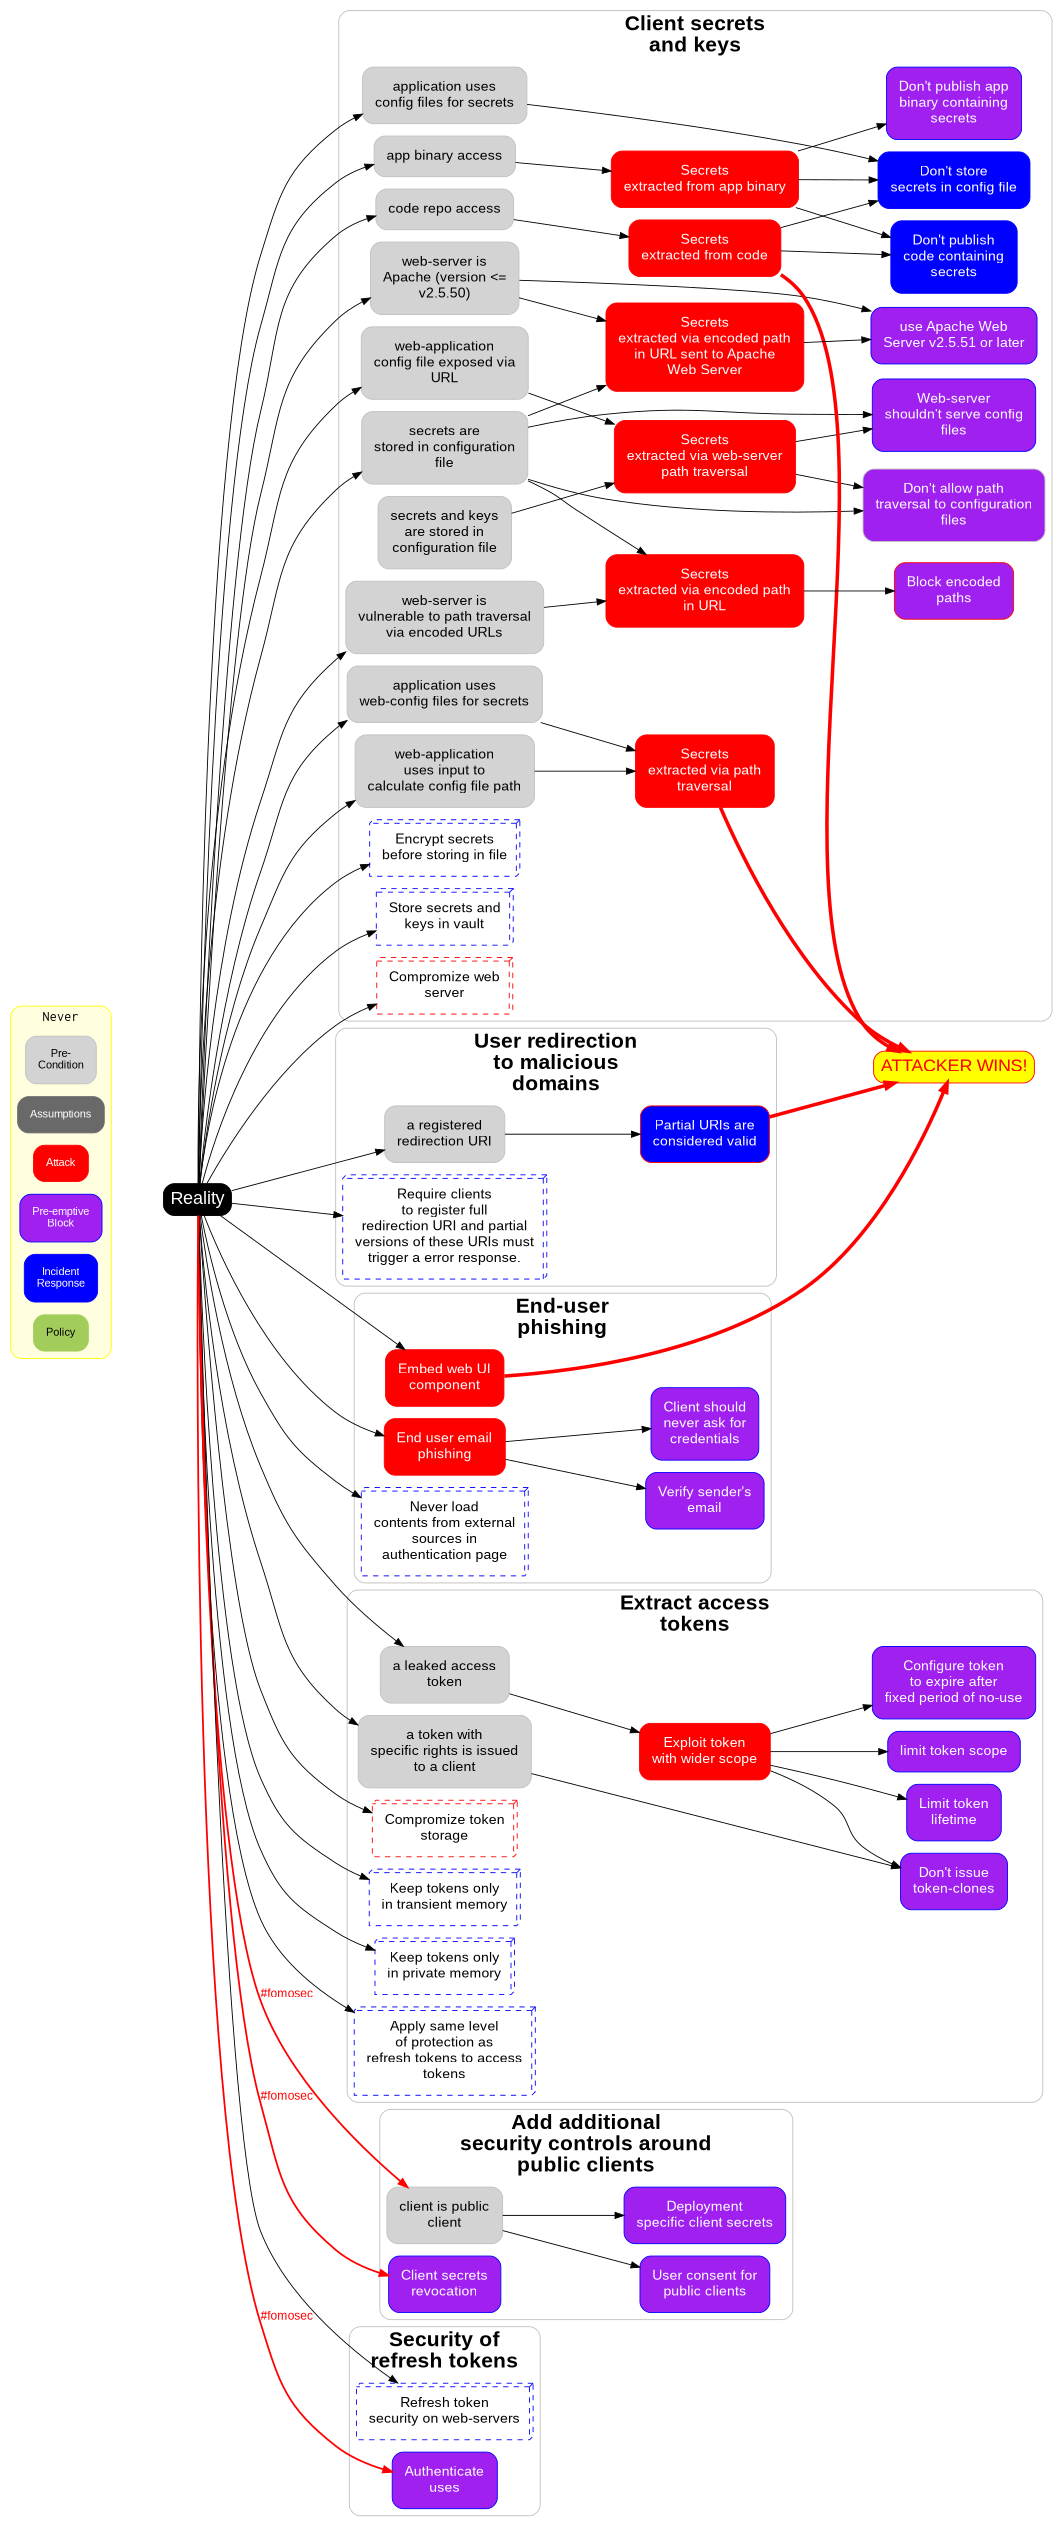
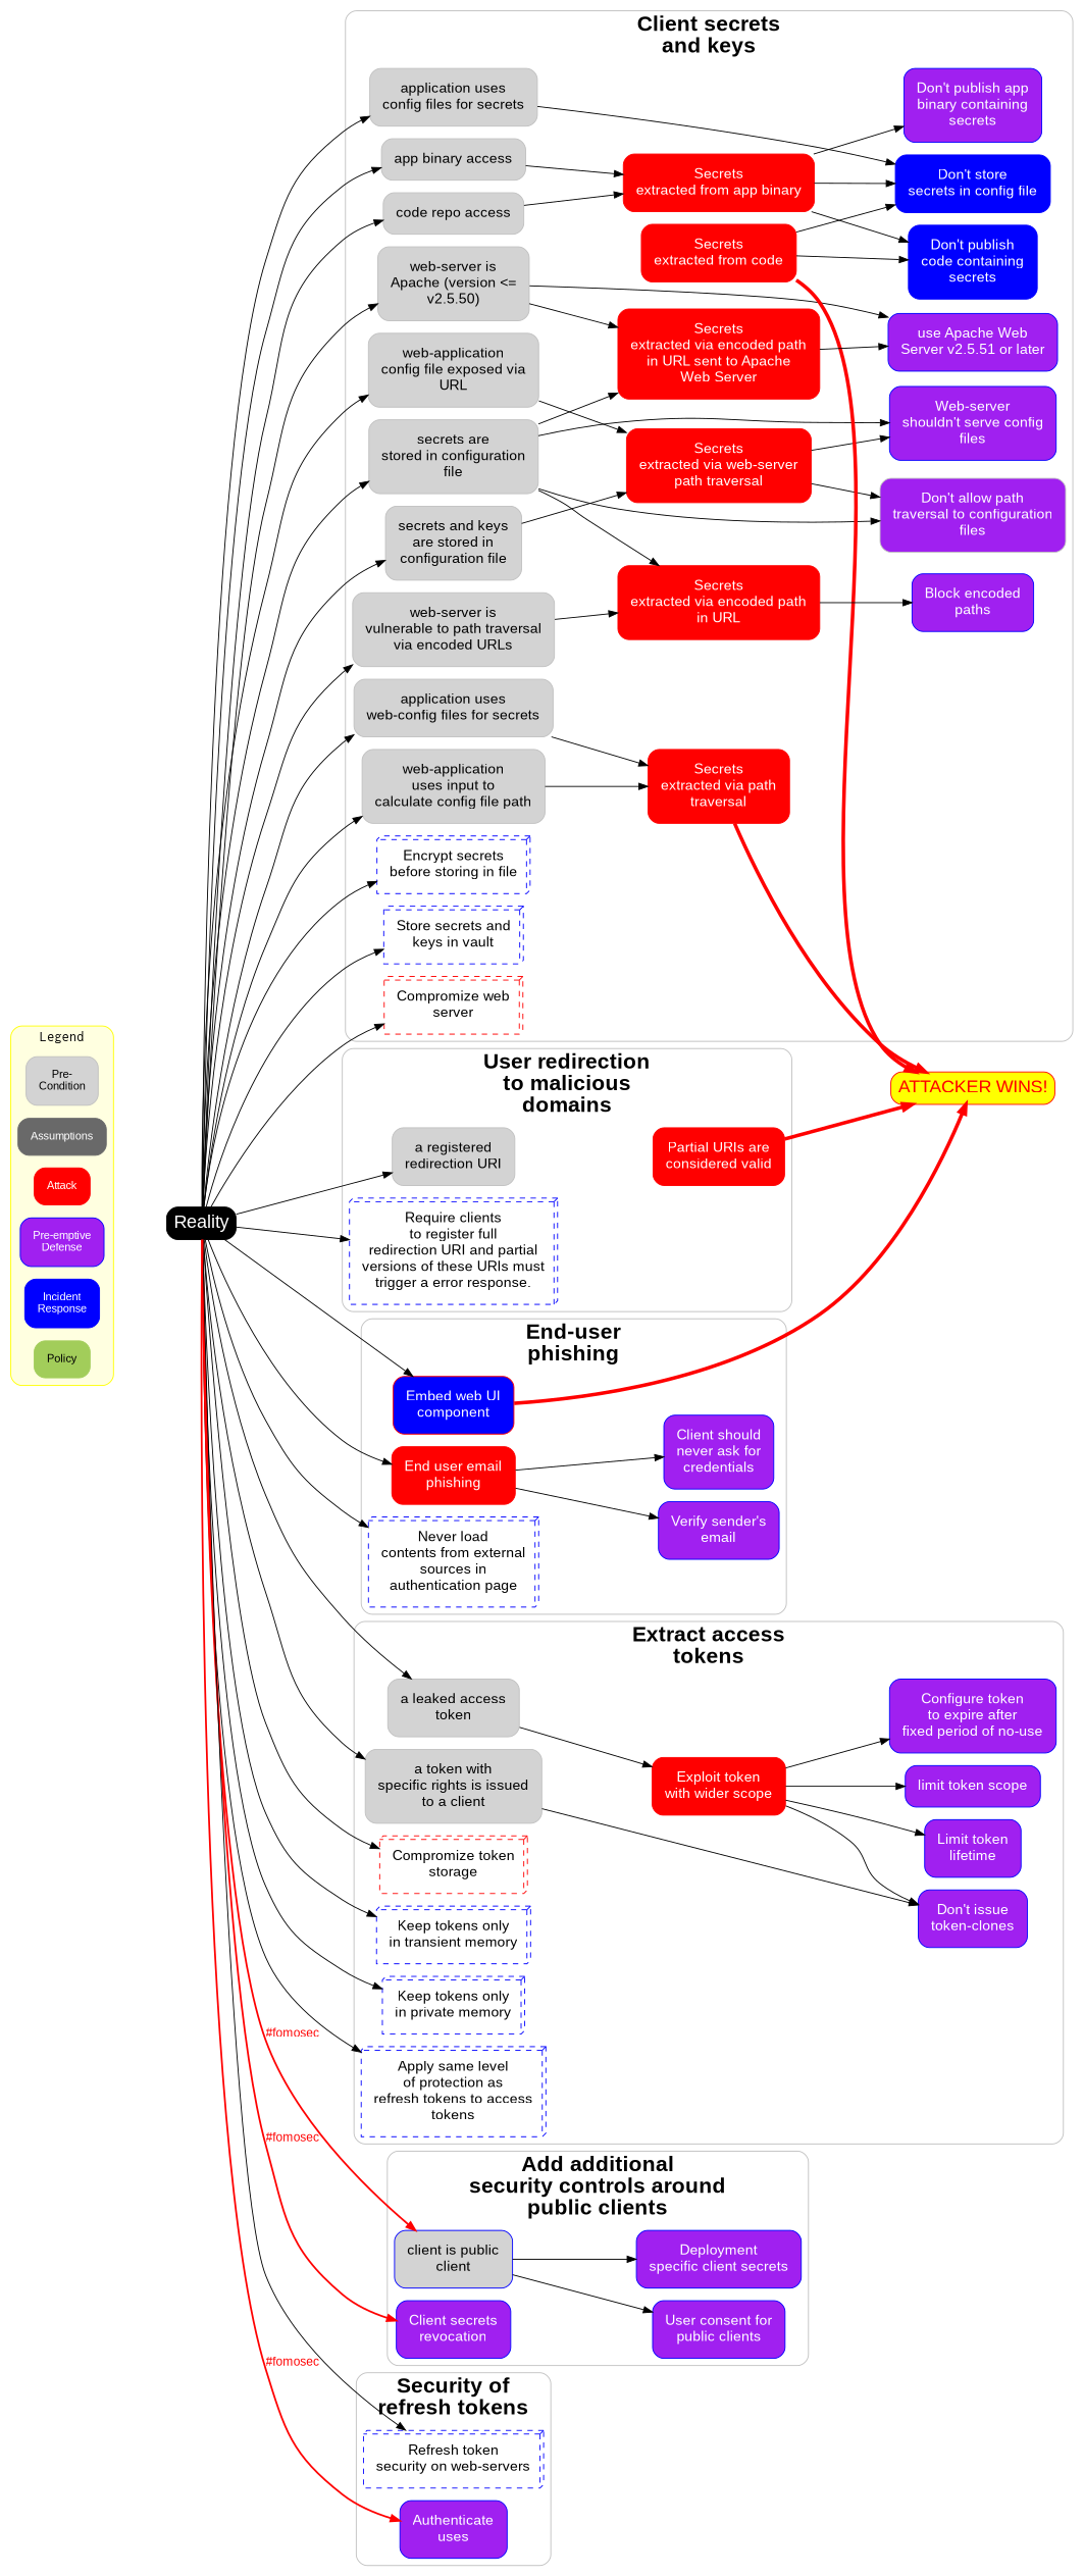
  digraph {
    compound=true
    nodesep=0.2
    rankdir=LR
    ranksep=0.9
    splines=true
    style="filled, rounded"
    node [color=blue fillcolor=purple fontcolor=white fontname=Arial fontsize=16 margin=0.2 shape=box style="filled, rounded"]
    n1 [color=gray fillcolor=lightgray fontcolor=black label="web-application\nuses input to\ncalculate config file path"]
    n2 [color=gray fillcolor=lightgray fontcolor=black label="application uses\nweb-config files for secrets"]
    n3 [color=gray fillcolor=lightgray fontcolor=black label="code repo access"]
    n4 [color=gray fillcolor=lightgray fontcolor=black label="web-application\nconfig file exposed via\nURL"]
    n5 [color=gray fillcolor=lightgray fontcolor=black label="secrets and keys\nare stored in\nconfiguration file"]
    n6 [color=gray fillcolor=lightgray fontcolor=black label="app binary access"]
    n7 [color=gray fillcolor=lightgray fontcolor=black label="web-server is\nApache (version <=\nv2.5.50)"]
    n8 [color=gray fillcolor=lightgray fontcolor=black label="application uses\nconfig files for secrets"]
    n9 [color=gray fillcolor=lightgray fontcolor=black label="web-server is\nvulnerable to path traversal\nvia encoded URLs"]
    n10 [color=gray fillcolor=lightgray fontcolor=black label="secrets are\nstored in configuration\nfile"]
    n11 [label="Don't publish app\nbinary containing\nsecrets"]
    n12 [fillcolor=blue label="Don't publish\ncode containing\nsecrets"]
    n13 [color=red fillcolor=red label="Secrets\nextracted via path\ntraversal"]
    n14 [color=red fillcolor=red label="Secrets\nextracted from app binary"]
    n15 [label="use Apache Web\nServer v2.5.51 or later"]
    n16 [fillcolor=blue label="Don't store\nsecrets in config file"]
    n17 [color=red fillcolor=red label="Secrets\nextracted via web-server\npath traversal"]
    n18 [color=red fillcolor=red label="Secrets\nextracted from code"]
-   n19 [color=red label="Block encoded\npaths"]
+   n19 [label="Block encoded\npaths"]
    n20 [fillcolor=transparent fontcolor=black label="Encrypt secrets\nbefore storing in file" shape=box3d style="filled, dashed"]
    n21 [color=gray label="Don't allow path\ntraversal to configuration\nfiles"]
    n22 [label="Web-server\nshouldn't serve config\nfiles"]
    n23 [fillcolor=transparent fontcolor=black label="Store secrets and\nkeys in vault" shape=box3d style="filled, dashed"]
    n24 [color=red fillcolor=red label="Secrets\nextracted via encoded path\nin URL"]
    n25 [color=red fillcolor=transparent fontcolor=black label="Compromize web\nserver" shape=box3d style="filled, dashed"]
    n26 [color=red fillcolor=red label="Secrets\nextracted via encoded path\nin URL sent to Apache\nWeb Server"]
    n27 [color=gray fillcolor=lightgray fontcolor=black label="a leaked access\ntoken"]
    n28 [color=gray fillcolor=lightgray fontcolor=black label="a token with\nspecific rights is issued\nto a client"]
    n29 [label="Don't issue\ntoken-clones"]
    n30 [color=red fillcolor=red label="Exploit token\nwith wider scope"]
    n31 [color=red fillcolor=transparent fontcolor=black label="Compromize token\nstorage" shape=box3d style="filled, dashed"]
    n32 [label="Configure token\nto expire after\nfixed period of no-use"]
    n33 [label="Limit token\nlifetime"]
    n34 [label="limit token scope"]
    n35 [fillcolor=transparent fontcolor=black label="Keep tokens only\nin transient memory" shape=box3d style="filled, dashed"]
    n36 [fillcolor=transparent fontcolor=black label="Keep tokens only\nin private memory" shape=box3d style="filled, dashed"]
    n37 [fillcolor=transparent fontcolor=black label="Apply same level\nof protection as\nrefresh tokens to access\ntokens" shape=box3d style="filled, dashed"]
    n38 [color=gray fillcolor=lightgray fontcolor=black label="a registered\nredirection URI"]
-   n39 [color=red fillcolor=blue label="Partial URIs are\nconsidered valid"]
+   n39 [color=red fillcolor=red label="Partial URIs are\nconsidered valid"]
    n40 [fillcolor=transparent fontcolor=black label="Require clients\nto register full\nredirection URI and partial\nversions of these URIs must\ntrigger a error response." shape=box3d style="filled, dashed"]
    n41 [label="Verify sender's\nemail"]
-   n42 [color=red fillcolor=red label="Embed web UI\ncomponent"]
+   n42 [color=red fillcolor=blue label="Embed web UI\ncomponent"]
    n43 [color=red fillcolor=red label="End user email\nphishing"]
    n44 [fillcolor=transparent fontcolor=black label="Never load\ncontents from external\nsources in\nauthentication page" shape=box3d style="filled, dashed"]
    n45 [label="Client should\nnever ask for\ncredentials"]
-   n46 [color=gray fillcolor=lightgray fontcolor=black label="client is public\nclient"]
+   n46 [fillcolor=lightgray fontcolor=black label="client is public\nclient"]
    n47 [label="User consent for\npublic clients"]
    n48 [label="Deployment\nspecific client secrets"]
    n49 [label="Client secrets\nrevocation"]
    n50 [fillcolor=transparent fontcolor=black label="Refresh token\nsecurity on web-servers" shape=box3d style="filled, dashed"]
    n51 [label="Authenticate\nuses"]
    n52 [color=gray fillcolor=lightgray fontcolor=black fontsize=12 label="Pre-\nCondition"]
    n53 [color=dimgray fillcolor=dimgray fontsize=12 label=Assumptions]
    n54 [color=red fillcolor=red fontsize=12 label=Attack]
-   n55 [fontsize=12 label="Pre-emptive\nBlock"]
+   n55 [fontsize=12 label="Pre-emptive\nDefense"]
    n56 [fillcolor=blue fontsize=12 label="Incident\nResponse"]
    n57 [color=darkolivegreen3 fillcolor=darkolivegreen3 fontcolor=black fontsize=12 label=Policy]
    n58 [color=red fillcolor=yellow fontcolor=red fontsize=20 label="ATTACKER WINS!" margin=""]
    n59 [color=black fillcolor=black fontsize=20 label=Reality margin=""]
    subgraph cluster_1 {
      color=gray
      fillcolor=transparent
      fontcolor=black
      fontname=Arial
      fontsize=24
      label=<<B>Client secrets<br></br>and keys</B>>
      n11
      n12
      n13
      n14
      n15
      n16
      n17
      n18
      n19
      n20
      n21
      n22
      n23
      n24
      n25
      n26
      subgraph sub_2 {
        color=gray
        fillcolor=transparent
        fontcolor=black
        fontname=Arial
        fontsize=24
        label=<<B>Client secrets<br></br>and keys</B>>
        rank=same
        n1
        n2
        n3
        n4
        n5
        n6
        n7
        n8
        n9
        n10
      }
    }
    subgraph cluster_3 {
      color=gray
      fillcolor=transparent
      fontcolor=black
      fontname=Arial
      fontsize=24
      label=<<B>Attack vault that<br></br>stores decryption keys</B>>
      subgraph sub_4 {
        color=gray
        fillcolor=transparent
        fontcolor=black
        fontname=Arial
        fontsize=24
        label=<<B>Attack vault that<br></br>stores decryption keys</B>>
        rank=same
      }
    }
    subgraph cluster_5 {
      color=gray
      fillcolor=transparent
      fontcolor=black
      fontname=Arial
      fontsize=24
      label=<<B>Extract access<br></br>tokens</B>>
      n29
      n30
      n31
      n32
      n33
      n34
      n35
      n36
      n37
      subgraph sub_6 {
        color=gray
        fillcolor=transparent
        fontcolor=black
        fontname=Arial
        fontsize=24
        label=<<B>Extract access<br></br>tokens</B>>
        rank=same
        n27
        n28
      }
    }
    subgraph cluster_7 {
      color=gray
      fillcolor=transparent
      fontcolor=black
      fontname=Arial
      fontsize=24
      label=<<B>User redirection<br></br>to malicious<br></br>domains</B>>
      n39
      n40
      subgraph sub_8 {
        color=gray
        fillcolor=transparent
        fontcolor=black
        fontname=Arial
        fontsize=24
        label=<<B>User redirection<br></br>to malicious<br></br>domains</B>>
        rank=same
        n38
      }
    }
    subgraph cluster_9 {
      color=gray
      fillcolor=transparent
      fontcolor=black
      fontname=Arial
      fontsize=24
      label=<<B>End-user<br></br>phishing</B>>
      n41
      n42
      n43
      n44
      n45
      subgraph sub_10 {
        color=gray
        fillcolor=transparent
        fontcolor=black
        fontname=Arial
        fontsize=24
        label=<<B>End-user<br></br>phishing</B>>
        rank=same
      }
    }
    subgraph cluster_11 {
      color=gray
      fillcolor=transparent
      fontcolor=black
      fontname=Arial
      fontsize=24
      label=<<B>Add additional<br></br>security controls around<br></br>public clients</B>>
      n47
      n48
      n49
      subgraph sub_12 {
        color=gray
        fillcolor=transparent
        fontcolor=black
        fontname=Arial
        fontsize=24
        label=<<B>Add additional<br></br>security controls around<br></br>public clients</B>>
        rank=same
        n46
      }
    }
    subgraph cluster_13 {
      color=gray
      fillcolor=transparent
      fontcolor=black
      fontname=Arial
      fontsize=24
      label=<<B>Security of<br></br>refresh tokens</B>>
      n50
      n51
      subgraph sub_14 {
        color=gray
        fillcolor=transparent
        fontcolor=black
        fontname=Arial
        fontsize=24
        label=<<B>Security of<br></br>refresh tokens</B>>
        rank=same
      }
    }
    subgraph cluster_15 {
      color=yellow
      fillcolor=lightyellow
      fontname=Courier
      fontsize=16
-     label=Never
+     label=Legend
      nodesep=0.1
      ranksep=0.2
      n52
      n53
      n54
      n55
      n56
      n57
    }
    n1 -> n13
    n2 -> n13
-   n3 -> n18
+   n3 -> n14
    n4 -> n17
    n5 -> n17
    n6 -> n14
    n7 -> n15
    n7 -> n26
    n8 -> n16
    n9 -> n24
    n10 -> n21
    n10 -> n22
    n10 -> n24
    n10 -> n26
    n13 -> n58 [color=red penwidth=4]
    n14 -> n11
    n14 -> n12
    n14 -> n16
    n17 -> n21
    n17 -> n22
    n18 -> n12
    n18 -> n16
    n18 -> n58 [color=red penwidth=4]
    n24 -> n19
    n26 -> n15
    n27 -> n30
    n28 -> n29
    n30 -> n29
    n30 -> n32
    n30 -> n33
    n30 -> n34
-   n38 -> n39
    n39 -> n58 [color=red penwidth=4]
    n42 -> n58 [color=red penwidth=4]
    n43 -> n41
    n43 -> n45
    n46 -> n47
    n46 -> n48
    n52 -> n59 [style=invis]
    n53 -> n59 [style=invis]
    n54 -> n59 [style=invis]
    n55 -> n59 [style=invis]
    n56 -> n59 [style=invis]
    n57 -> n59 [style=invis]
    n59 -> n1
    n59 -> n2
    n59 -> n3
    n59 -> n4
+   n59 -> n5
    n59 -> n6
    n59 -> n7
    n59 -> n8
    n59 -> n9
    n59 -> n10
    n59 -> n20
    n59 -> n23
    n59 -> n25
    n59 -> n27
    n59 -> n28
    n59 -> n31
    n59 -> n35
    n59 -> n36
    n59 -> n37
    n59 -> n38
    n59 -> n40
    n59 -> n42
    n59 -> n43
    n59 -> n44
    n59 -> n46 [color=red fontcolor=red fontname=Arial label="#fomosec" penwidth=2]
    n59 -> n49 [color=red fontcolor=red fontname=Arial label="#fomosec" penwidth=2]
    n59 -> n50
    n59 -> n51 [color=red fontcolor=red fontname=Arial label="#fomosec" penwidth=2]
  }
